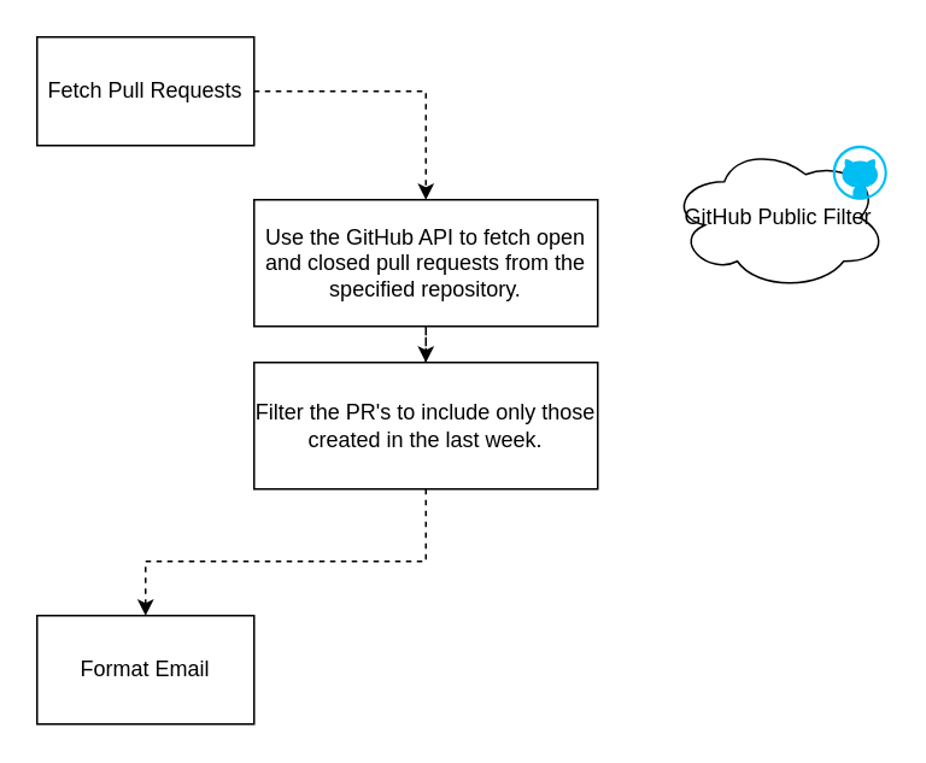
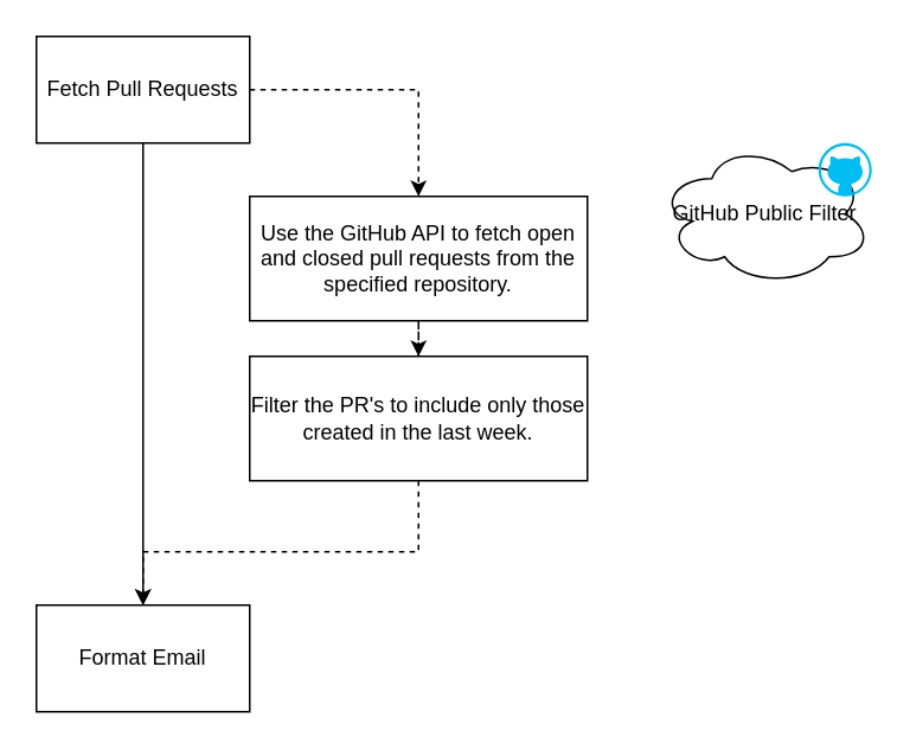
  <mxCell id="0" />
  <mxCell id="1" parent="0" />
  <mxCell id="2" value="" style="group" vertex="1" connectable="0" parent="1"><mxGeometry x="370" y="80" width="120" height="80" as="geometry" /></mxCell>
  <mxCell id="3" value="GitHub Public Filter" style="ellipse;shape=cloud;whiteSpace=wrap;html=1;" vertex="1" parent="2"><mxGeometry width="120" height="80" as="geometry" /></mxCell>
  <mxCell id="4" value="" style="verticalLabelPosition=bottom;html=1;verticalAlign=top;align=center;strokeColor=none;fillColor=#00BEF2;shape=mxgraph.azure.github_code;pointerEvents=1;" vertex="1" parent="2"><mxGeometry x="90" width="30" height="30" as="geometry" /></mxCell>
+ <mxCell id="5" style="edgeStyle=orthogonalEdgeStyle;rounded=0;orthogonalLoop=1;jettySize=auto;html=1;entryX=0.5;entryY=0;entryDx=0;entryDy=0;" edge="1" parent="1" source="7" target="8"><mxGeometry relative="1" as="geometry" /></mxCell>
  <mxCell id="6" style="edgeStyle=orthogonalEdgeStyle;rounded=0;orthogonalLoop=1;jettySize=auto;html=1;entryX=0.5;entryY=0;entryDx=0;entryDy=0;exitX=1;exitY=0.5;exitDx=0;exitDy=0;dashed=1;" edge="1" parent="1" source="7" target="10"><mxGeometry relative="1" as="geometry" /></mxCell>
  <mxCell id="7" value="Fetch Pull Requests" style="rounded=0;whiteSpace=wrap;html=1;" vertex="1" parent="1"><mxGeometry x="20" y="20" width="120" height="60" as="geometry" /></mxCell>
  <mxCell id="8" value="Format Email" style="rounded=0;whiteSpace=wrap;html=1;" vertex="1" parent="1"><mxGeometry x="20" y="340" width="120" height="60" as="geometry" /></mxCell>
  <mxCell id="9" value="" style="edgeStyle=orthogonalEdgeStyle;rounded=0;orthogonalLoop=1;jettySize=auto;html=1;dashed=1;" edge="1" parent="1" source="10" target="12"><mxGeometry relative="1" as="geometry" /></mxCell>
  <mxCell id="10" value="Use the GitHub API to fetch open and closed pull requests from the specified repository." style="rounded=0;whiteSpace=wrap;html=1;verticalAlign=middle;" vertex="1" parent="1"><mxGeometry x="140" y="110" width="190" height="70" as="geometry" /></mxCell>
  <mxCell id="11" style="edgeStyle=orthogonalEdgeStyle;rounded=0;orthogonalLoop=1;jettySize=auto;html=1;entryX=0.5;entryY=0;entryDx=0;entryDy=0;dashed=1;" edge="1" parent="1" source="12" target="8"><mxGeometry relative="1" as="geometry"><Array as="points"><mxPoint x="235" y="310" /><mxPoint x="80" y="310" /></Array></mxGeometry></mxCell>
  <mxCell id="12" value="Filter the PR's to include only those created in the last week." style="rounded=0;whiteSpace=wrap;html=1;verticalAlign=middle;" vertex="1" parent="1"><mxGeometry x="140" y="200" width="190" height="70" as="geometry" /></mxCell>
